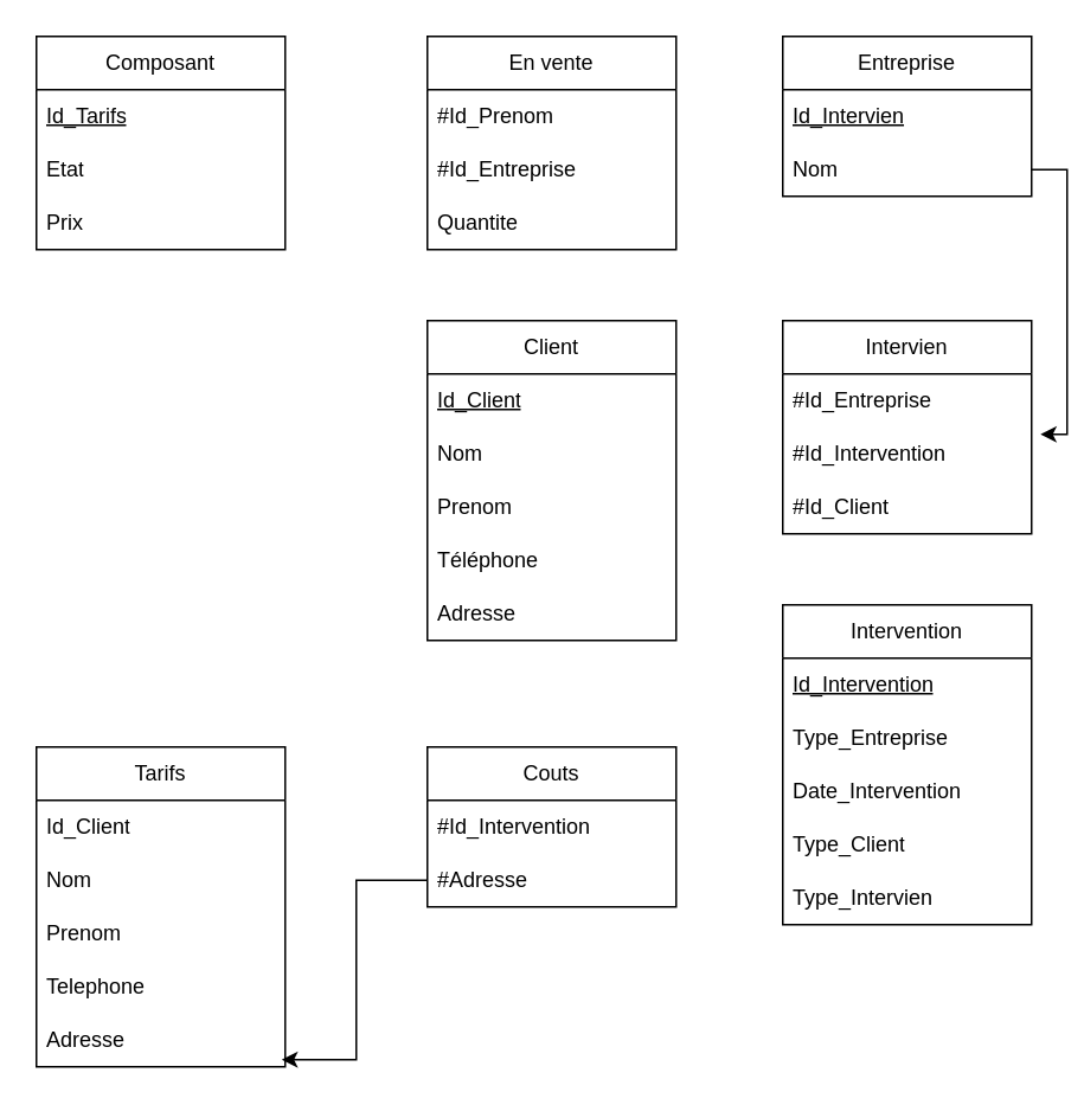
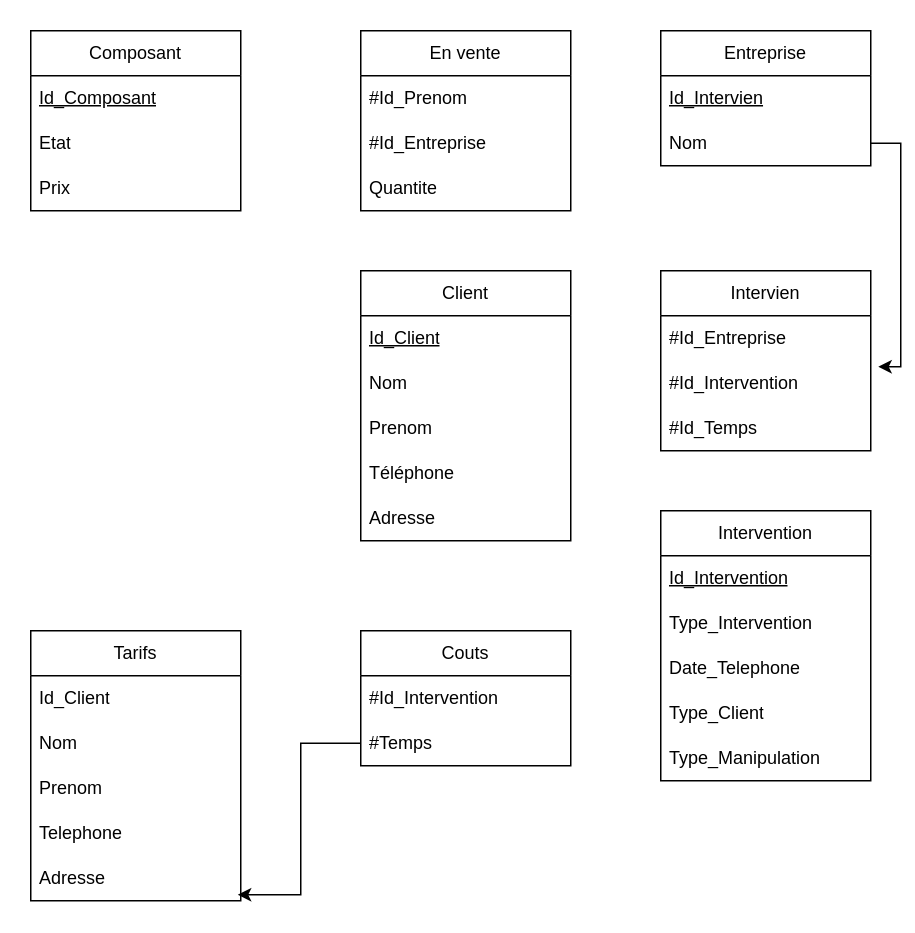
  <mxCell id="0" />
  <mxCell id="1" parent="0" />
  <mxCell id="2" value="Composant" style="swimlane;fontStyle=0;childLayout=stackLayout;horizontal=1;startSize=30;horizontalStack=0;resizeParent=1;resizeParentMax=0;resizeLast=0;collapsible=1;marginBottom=0;whiteSpace=wrap;html=1;" vertex="1" parent="1"><mxGeometry x="20" y="20" width="140" height="120" as="geometry" /></mxCell>
- <mxCell id="3" value="&lt;u&gt;Id_Tarifs&lt;/u&gt;" style="text;strokeColor=none;fillColor=none;align=left;verticalAlign=middle;spacingLeft=4;spacingRight=4;overflow=hidden;points=[[0,0.5],[1,0.5]];portConstraint=eastwest;rotatable=0;whiteSpace=wrap;html=1;" vertex="1" parent="2"><mxGeometry y="30" width="140" height="30" as="geometry" /></mxCell>
+ <mxCell id="3" value="&lt;u&gt;Id_Composant&lt;/u&gt;" style="text;strokeColor=none;fillColor=none;align=left;verticalAlign=middle;spacingLeft=4;spacingRight=4;overflow=hidden;points=[[0,0.5],[1,0.5]];portConstraint=eastwest;rotatable=0;whiteSpace=wrap;html=1;" vertex="1" parent="2"><mxGeometry y="30" width="140" height="30" as="geometry" /></mxCell>
  <mxCell id="4" value="Etat" style="text;strokeColor=none;fillColor=none;align=left;verticalAlign=middle;spacingLeft=4;spacingRight=4;overflow=hidden;points=[[0,0.5],[1,0.5]];portConstraint=eastwest;rotatable=0;whiteSpace=wrap;html=1;" vertex="1" parent="2"><mxGeometry y="60" width="140" height="30" as="geometry" /></mxCell>
  <mxCell id="5" value="Prix" style="text;strokeColor=none;fillColor=none;align=left;verticalAlign=middle;spacingLeft=4;spacingRight=4;overflow=hidden;points=[[0,0.5],[1,0.5]];portConstraint=eastwest;rotatable=0;whiteSpace=wrap;html=1;" vertex="1" parent="2"><mxGeometry y="90" width="140" height="30" as="geometry" /></mxCell>
  <mxCell id="6" value="En vente" style="swimlane;fontStyle=0;childLayout=stackLayout;horizontal=1;startSize=30;horizontalStack=0;resizeParent=1;resizeParentMax=0;resizeLast=0;collapsible=1;marginBottom=0;whiteSpace=wrap;html=1;" vertex="1" parent="1"><mxGeometry x="240" y="20" width="140" height="120" as="geometry" /></mxCell>
  <mxCell id="7" value="#Id_Prenom" style="text;strokeColor=none;fillColor=none;align=left;verticalAlign=middle;spacingLeft=4;spacingRight=4;overflow=hidden;points=[[0,0.5],[1,0.5]];portConstraint=eastwest;rotatable=0;whiteSpace=wrap;html=1;" vertex="1" parent="6"><mxGeometry y="30" width="140" height="30" as="geometry" /></mxCell>
  <mxCell id="8" value="#Id_Entreprise" style="text;strokeColor=none;fillColor=none;align=left;verticalAlign=middle;spacingLeft=4;spacingRight=4;overflow=hidden;points=[[0,0.5],[1,0.5]];portConstraint=eastwest;rotatable=0;whiteSpace=wrap;html=1;" vertex="1" parent="6"><mxGeometry y="60" width="140" height="30" as="geometry" /></mxCell>
  <mxCell id="9" value="Quantite" style="text;strokeColor=none;fillColor=none;align=left;verticalAlign=middle;spacingLeft=4;spacingRight=4;overflow=hidden;points=[[0,0.5],[1,0.5]];portConstraint=eastwest;rotatable=0;whiteSpace=wrap;html=1;" vertex="1" parent="6"><mxGeometry y="90" width="140" height="30" as="geometry" /></mxCell>
  <mxCell id="10" value="Entreprise" style="swimlane;fontStyle=0;childLayout=stackLayout;horizontal=1;startSize=30;horizontalStack=0;resizeParent=1;resizeParentMax=0;resizeLast=0;collapsible=1;marginBottom=0;whiteSpace=wrap;html=1;" vertex="1" parent="1"><mxGeometry x="440" y="20" width="140" height="90" as="geometry" /></mxCell>
  <mxCell id="11" value="&lt;u&gt;Id_Intervien&lt;/u&gt;" style="text;strokeColor=none;fillColor=none;align=left;verticalAlign=middle;spacingLeft=4;spacingRight=4;overflow=hidden;points=[[0,0.5],[1,0.5]];portConstraint=eastwest;rotatable=0;whiteSpace=wrap;html=1;" vertex="1" parent="10"><mxGeometry y="30" width="140" height="30" as="geometry" /></mxCell>
  <mxCell id="12" value="Nom" style="text;strokeColor=none;fillColor=none;align=left;verticalAlign=middle;spacingLeft=4;spacingRight=4;overflow=hidden;points=[[0,0.5],[1,0.5]];portConstraint=eastwest;rotatable=0;whiteSpace=wrap;html=1;" vertex="1" parent="10"><mxGeometry y="60" width="140" height="30" as="geometry" /></mxCell>
  <mxCell id="13" value="Intervien" style="swimlane;fontStyle=0;childLayout=stackLayout;horizontal=1;startSize=30;horizontalStack=0;resizeParent=1;resizeParentMax=0;resizeLast=0;collapsible=1;marginBottom=0;whiteSpace=wrap;html=1;" vertex="1" parent="1"><mxGeometry x="440" y="180" width="140" height="120" as="geometry" /></mxCell>
  <mxCell id="14" value="#Id_Entreprise" style="text;strokeColor=none;fillColor=none;align=left;verticalAlign=middle;spacingLeft=4;spacingRight=4;overflow=hidden;points=[[0,0.5],[1,0.5]];portConstraint=eastwest;rotatable=0;whiteSpace=wrap;html=1;" vertex="1" parent="13"><mxGeometry y="30" width="140" height="30" as="geometry" /></mxCell>
  <mxCell id="15" value="#Id_Intervention" style="text;strokeColor=none;fillColor=none;align=left;verticalAlign=middle;spacingLeft=4;spacingRight=4;overflow=hidden;points=[[0,0.5],[1,0.5]];portConstraint=eastwest;rotatable=0;whiteSpace=wrap;html=1;" vertex="1" parent="13"><mxGeometry y="60" width="140" height="30" as="geometry" /></mxCell>
- <mxCell id="16" value="#Id_Client" style="text;strokeColor=none;fillColor=none;align=left;verticalAlign=middle;spacingLeft=4;spacingRight=4;overflow=hidden;points=[[0,0.5],[1,0.5]];portConstraint=eastwest;rotatable=0;whiteSpace=wrap;html=1;" vertex="1" parent="13"><mxGeometry y="90" width="140" height="30" as="geometry" /></mxCell>
+ <mxCell id="16" value="#Id_Temps" style="text;strokeColor=none;fillColor=none;align=left;verticalAlign=middle;spacingLeft=4;spacingRight=4;overflow=hidden;points=[[0,0.5],[1,0.5]];portConstraint=eastwest;rotatable=0;whiteSpace=wrap;html=1;" vertex="1" parent="13"><mxGeometry y="90" width="140" height="30" as="geometry" /></mxCell>
  <mxCell id="17" value="Client" style="swimlane;fontStyle=0;childLayout=stackLayout;horizontal=1;startSize=30;horizontalStack=0;resizeParent=1;resizeParentMax=0;resizeLast=0;collapsible=1;marginBottom=0;whiteSpace=wrap;html=1;" vertex="1" parent="1"><mxGeometry x="240" y="180" width="140" height="180" as="geometry" /></mxCell>
  <mxCell id="18" value="&lt;u&gt;Id_Client&lt;/u&gt;" style="text;strokeColor=none;fillColor=none;align=left;verticalAlign=middle;spacingLeft=4;spacingRight=4;overflow=hidden;points=[[0,0.5],[1,0.5]];portConstraint=eastwest;rotatable=0;whiteSpace=wrap;html=1;" vertex="1" parent="17"><mxGeometry y="30" width="140" height="30" as="geometry" /></mxCell>
  <mxCell id="19" value="Nom&lt;span style=&quot;white-space: pre;&quot;&gt;&#09;&lt;/span&gt;" style="text;strokeColor=none;fillColor=none;align=left;verticalAlign=middle;spacingLeft=4;spacingRight=4;overflow=hidden;points=[[0,0.5],[1,0.5]];portConstraint=eastwest;rotatable=0;whiteSpace=wrap;html=1;" vertex="1" parent="17"><mxGeometry y="60" width="140" height="30" as="geometry" /></mxCell>
  <mxCell id="20" value="Prenom" style="text;strokeColor=none;fillColor=none;align=left;verticalAlign=middle;spacingLeft=4;spacingRight=4;overflow=hidden;points=[[0,0.5],[1,0.5]];portConstraint=eastwest;rotatable=0;whiteSpace=wrap;html=1;" vertex="1" parent="17"><mxGeometry y="90" width="140" height="30" as="geometry" /></mxCell>
  <mxCell id="21" value="Téléphone&lt;span style=&quot;white-space: pre;&quot;&gt;&#09;&lt;/span&gt;" style="text;strokeColor=none;fillColor=none;align=left;verticalAlign=middle;spacingLeft=4;spacingRight=4;overflow=hidden;points=[[0,0.5],[1,0.5]];portConstraint=eastwest;rotatable=0;whiteSpace=wrap;html=1;" vertex="1" parent="17"><mxGeometry y="120" width="140" height="30" as="geometry" /></mxCell>
  <mxCell id="22" value="Adresse" style="text;strokeColor=none;fillColor=none;align=left;verticalAlign=middle;spacingLeft=4;spacingRight=4;overflow=hidden;points=[[0,0.5],[1,0.5]];portConstraint=eastwest;rotatable=0;whiteSpace=wrap;html=1;" vertex="1" parent="17"><mxGeometry y="150" width="140" height="30" as="geometry" /></mxCell>
  <mxCell id="23" value="Intervention" style="swimlane;fontStyle=0;childLayout=stackLayout;horizontal=1;startSize=30;horizontalStack=0;resizeParent=1;resizeParentMax=0;resizeLast=0;collapsible=1;marginBottom=0;whiteSpace=wrap;html=1;" vertex="1" parent="1"><mxGeometry x="440" y="340" width="140" height="180" as="geometry" /></mxCell>
  <mxCell id="24" value="&lt;u&gt;Id_Intervention&lt;/u&gt;" style="text;strokeColor=none;fillColor=none;align=left;verticalAlign=middle;spacingLeft=4;spacingRight=4;overflow=hidden;points=[[0,0.5],[1,0.5]];portConstraint=eastwest;rotatable=0;whiteSpace=wrap;html=1;" vertex="1" parent="23"><mxGeometry y="30" width="140" height="30" as="geometry" /></mxCell>
- <mxCell id="25" value="Type_Entreprise" style="text;strokeColor=none;fillColor=none;align=left;verticalAlign=middle;spacingLeft=4;spacingRight=4;overflow=hidden;points=[[0,0.5],[1,0.5]];portConstraint=eastwest;rotatable=0;whiteSpace=wrap;html=1;" vertex="1" parent="23"><mxGeometry y="60" width="140" height="30" as="geometry" /></mxCell>
- <mxCell id="26" value="Date_Intervention" style="text;strokeColor=none;fillColor=none;align=left;verticalAlign=middle;spacingLeft=4;spacingRight=4;overflow=hidden;points=[[0,0.5],[1,0.5]];portConstraint=eastwest;rotatable=0;whiteSpace=wrap;html=1;" vertex="1" parent="23"><mxGeometry y="90" width="140" height="30" as="geometry" /></mxCell>
+ <mxCell id="25" value="Type_Intervention" style="text;strokeColor=none;fillColor=none;align=left;verticalAlign=middle;spacingLeft=4;spacingRight=4;overflow=hidden;points=[[0,0.5],[1,0.5]];portConstraint=eastwest;rotatable=0;whiteSpace=wrap;html=1;" vertex="1" parent="23"><mxGeometry y="60" width="140" height="30" as="geometry" /></mxCell>
+ <mxCell id="26" value="Date_Telephone" style="text;strokeColor=none;fillColor=none;align=left;verticalAlign=middle;spacingLeft=4;spacingRight=4;overflow=hidden;points=[[0,0.5],[1,0.5]];portConstraint=eastwest;rotatable=0;whiteSpace=wrap;html=1;" vertex="1" parent="23"><mxGeometry y="90" width="140" height="30" as="geometry" /></mxCell>
  <mxCell id="27" value="Type_Client" style="text;strokeColor=none;fillColor=none;align=left;verticalAlign=middle;spacingLeft=4;spacingRight=4;overflow=hidden;points=[[0,0.5],[1,0.5]];portConstraint=eastwest;rotatable=0;whiteSpace=wrap;html=1;" vertex="1" parent="23"><mxGeometry y="120" width="140" height="30" as="geometry" /></mxCell>
- <mxCell id="28" value="Type_Intervien" style="text;strokeColor=none;fillColor=none;align=left;verticalAlign=middle;spacingLeft=4;spacingRight=4;overflow=hidden;points=[[0,0.5],[1,0.5]];portConstraint=eastwest;rotatable=0;whiteSpace=wrap;html=1;" vertex="1" parent="23"><mxGeometry y="150" width="140" height="30" as="geometry" /></mxCell>
+ <mxCell id="28" value="Type_Manipulation" style="text;strokeColor=none;fillColor=none;align=left;verticalAlign=middle;spacingLeft=4;spacingRight=4;overflow=hidden;points=[[0,0.5],[1,0.5]];portConstraint=eastwest;rotatable=0;whiteSpace=wrap;html=1;" vertex="1" parent="23"><mxGeometry y="150" width="140" height="30" as="geometry" /></mxCell>
  <mxCell id="29" value="Couts" style="swimlane;fontStyle=0;childLayout=stackLayout;horizontal=1;startSize=30;horizontalStack=0;resizeParent=1;resizeParentMax=0;resizeLast=0;collapsible=1;marginBottom=0;whiteSpace=wrap;html=1;" vertex="1" parent="1"><mxGeometry x="240" y="420" width="140" height="90" as="geometry" /></mxCell>
  <mxCell id="30" value="#Id_Intervention" style="text;strokeColor=none;fillColor=none;align=left;verticalAlign=middle;spacingLeft=4;spacingRight=4;overflow=hidden;points=[[0,0.5],[1,0.5]];portConstraint=eastwest;rotatable=0;whiteSpace=wrap;html=1;" vertex="1" parent="29"><mxGeometry y="30" width="140" height="30" as="geometry" /></mxCell>
- <mxCell id="31" value="#Adresse" style="text;strokeColor=none;fillColor=none;align=left;verticalAlign=middle;spacingLeft=4;spacingRight=4;overflow=hidden;points=[[0,0.5],[1,0.5]];portConstraint=eastwest;rotatable=0;whiteSpace=wrap;html=1;" vertex="1" parent="29"><mxGeometry y="60" width="140" height="30" as="geometry" /></mxCell>
+ <mxCell id="31" value="#Temps" style="text;strokeColor=none;fillColor=none;align=left;verticalAlign=middle;spacingLeft=4;spacingRight=4;overflow=hidden;points=[[0,0.5],[1,0.5]];portConstraint=eastwest;rotatable=0;whiteSpace=wrap;html=1;" vertex="1" parent="29"><mxGeometry y="60" width="140" height="30" as="geometry" /></mxCell>
  <mxCell id="32" value="Tarifs" style="swimlane;fontStyle=0;childLayout=stackLayout;horizontal=1;startSize=30;horizontalStack=0;resizeParent=1;resizeParentMax=0;resizeLast=0;collapsible=1;marginBottom=0;whiteSpace=wrap;html=1;" vertex="1" parent="1"><mxGeometry x="20" y="420" width="140" height="180" as="geometry" /></mxCell>
  <mxCell id="33" value="Id_Client" style="text;strokeColor=none;fillColor=none;align=left;verticalAlign=middle;spacingLeft=4;spacingRight=4;overflow=hidden;points=[[0,0.5],[1,0.5]];portConstraint=eastwest;rotatable=0;whiteSpace=wrap;html=1;" vertex="1" parent="32"><mxGeometry y="30" width="140" height="30" as="geometry" /></mxCell>
  <mxCell id="34" value="Nom&lt;span style=&quot;white-space: pre;&quot;&gt;&#09;&lt;/span&gt;" style="text;strokeColor=none;fillColor=none;align=left;verticalAlign=middle;spacingLeft=4;spacingRight=4;overflow=hidden;points=[[0,0.5],[1,0.5]];portConstraint=eastwest;rotatable=0;whiteSpace=wrap;html=1;" vertex="1" parent="32"><mxGeometry y="60" width="140" height="30" as="geometry" /></mxCell>
  <mxCell id="35" value="Prenom" style="text;strokeColor=none;fillColor=none;align=left;verticalAlign=middle;spacingLeft=4;spacingRight=4;overflow=hidden;points=[[0,0.5],[1,0.5]];portConstraint=eastwest;rotatable=0;whiteSpace=wrap;html=1;" vertex="1" parent="32"><mxGeometry y="90" width="140" height="30" as="geometry" /></mxCell>
  <mxCell id="36" value="Telephone" style="text;strokeColor=none;fillColor=none;align=left;verticalAlign=middle;spacingLeft=4;spacingRight=4;overflow=hidden;points=[[0,0.5],[1,0.5]];portConstraint=eastwest;rotatable=0;whiteSpace=wrap;html=1;" vertex="1" parent="32"><mxGeometry y="120" width="140" height="30" as="geometry" /></mxCell>
  <mxCell id="37" value="Adresse" style="text;strokeColor=none;fillColor=none;align=left;verticalAlign=middle;spacingLeft=4;spacingRight=4;overflow=hidden;points=[[0,0.5],[1,0.5]];portConstraint=eastwest;rotatable=0;whiteSpace=wrap;html=1;" vertex="1" parent="32"><mxGeometry y="150" width="140" height="30" as="geometry" /></mxCell>
  <mxCell id="38" style="edgeStyle=orthogonalEdgeStyle;rounded=0;orthogonalLoop=1;jettySize=auto;html=1;exitX=1;exitY=0.5;exitDx=0;exitDy=0;entryX=1.036;entryY=0.133;entryDx=0;entryDy=0;entryPerimeter=0;" edge="1" parent="1" source="12" target="15"><mxGeometry relative="1" as="geometry" /></mxCell>
  <mxCell id="39" style="edgeStyle=orthogonalEdgeStyle;rounded=0;orthogonalLoop=1;jettySize=auto;html=1;exitX=0;exitY=0.5;exitDx=0;exitDy=0;entryX=0.986;entryY=0.867;entryDx=0;entryDy=0;entryPerimeter=0;" edge="1" parent="1" source="31" target="37"><mxGeometry relative="1" as="geometry" /></mxCell>
